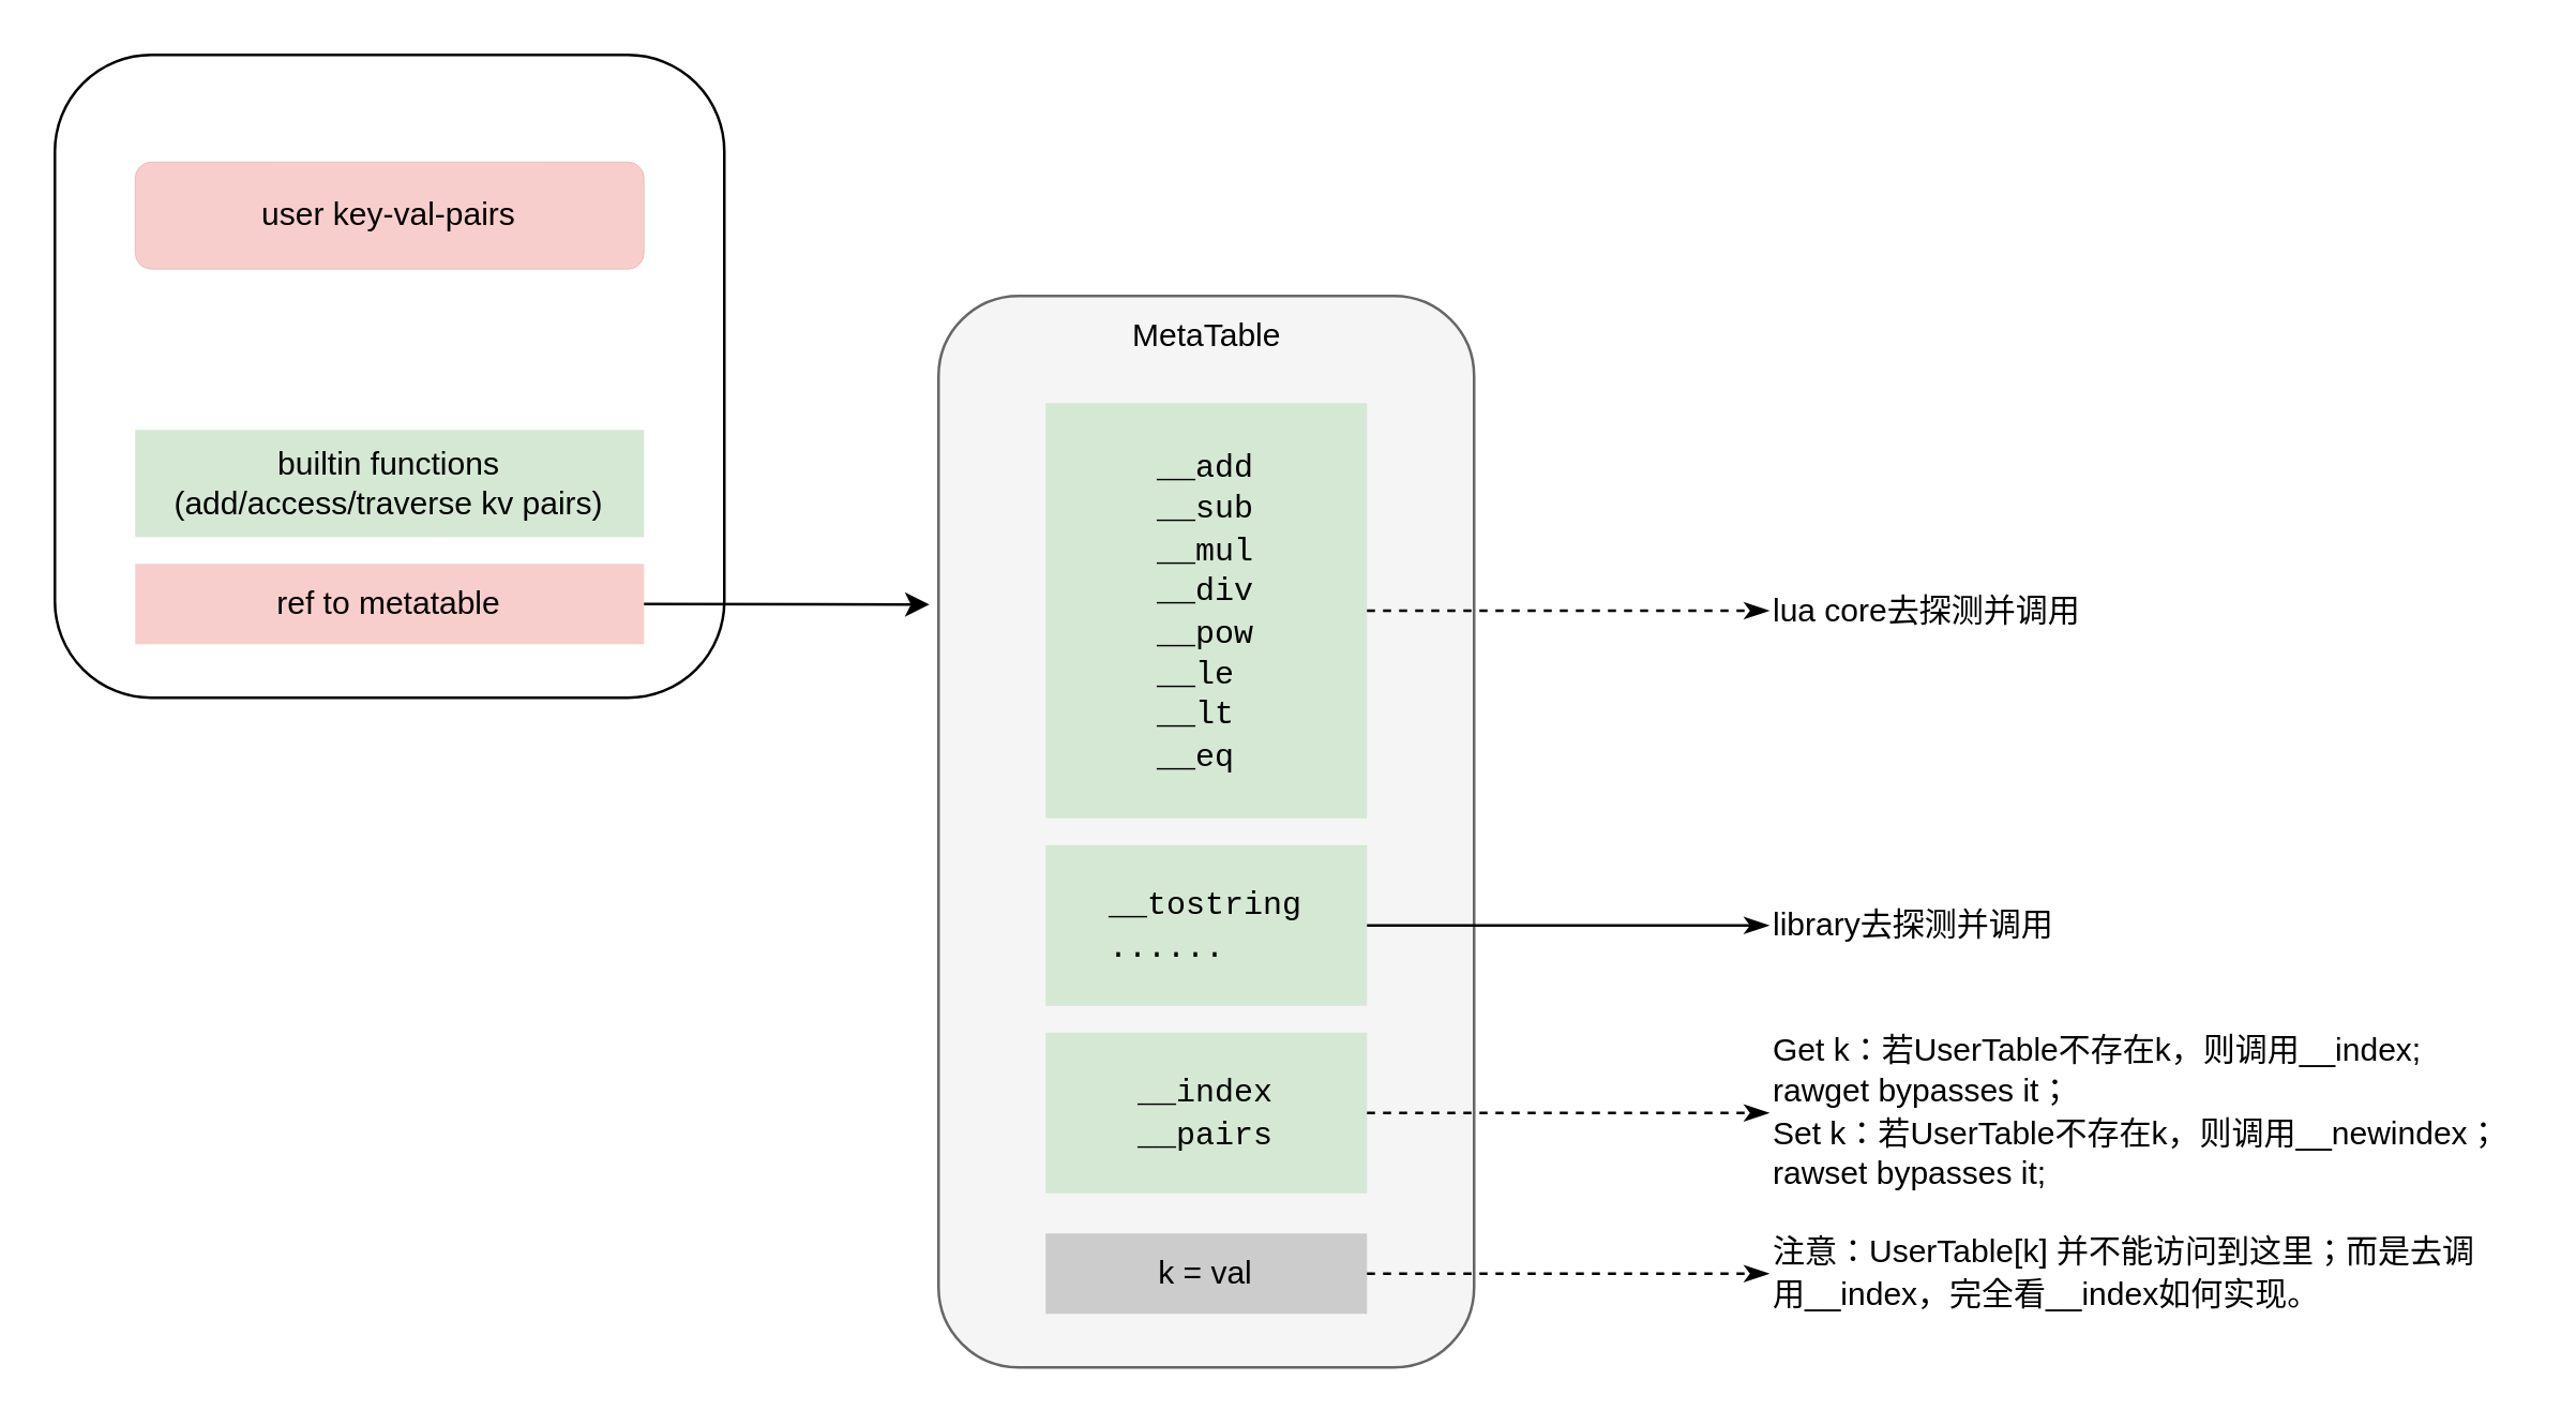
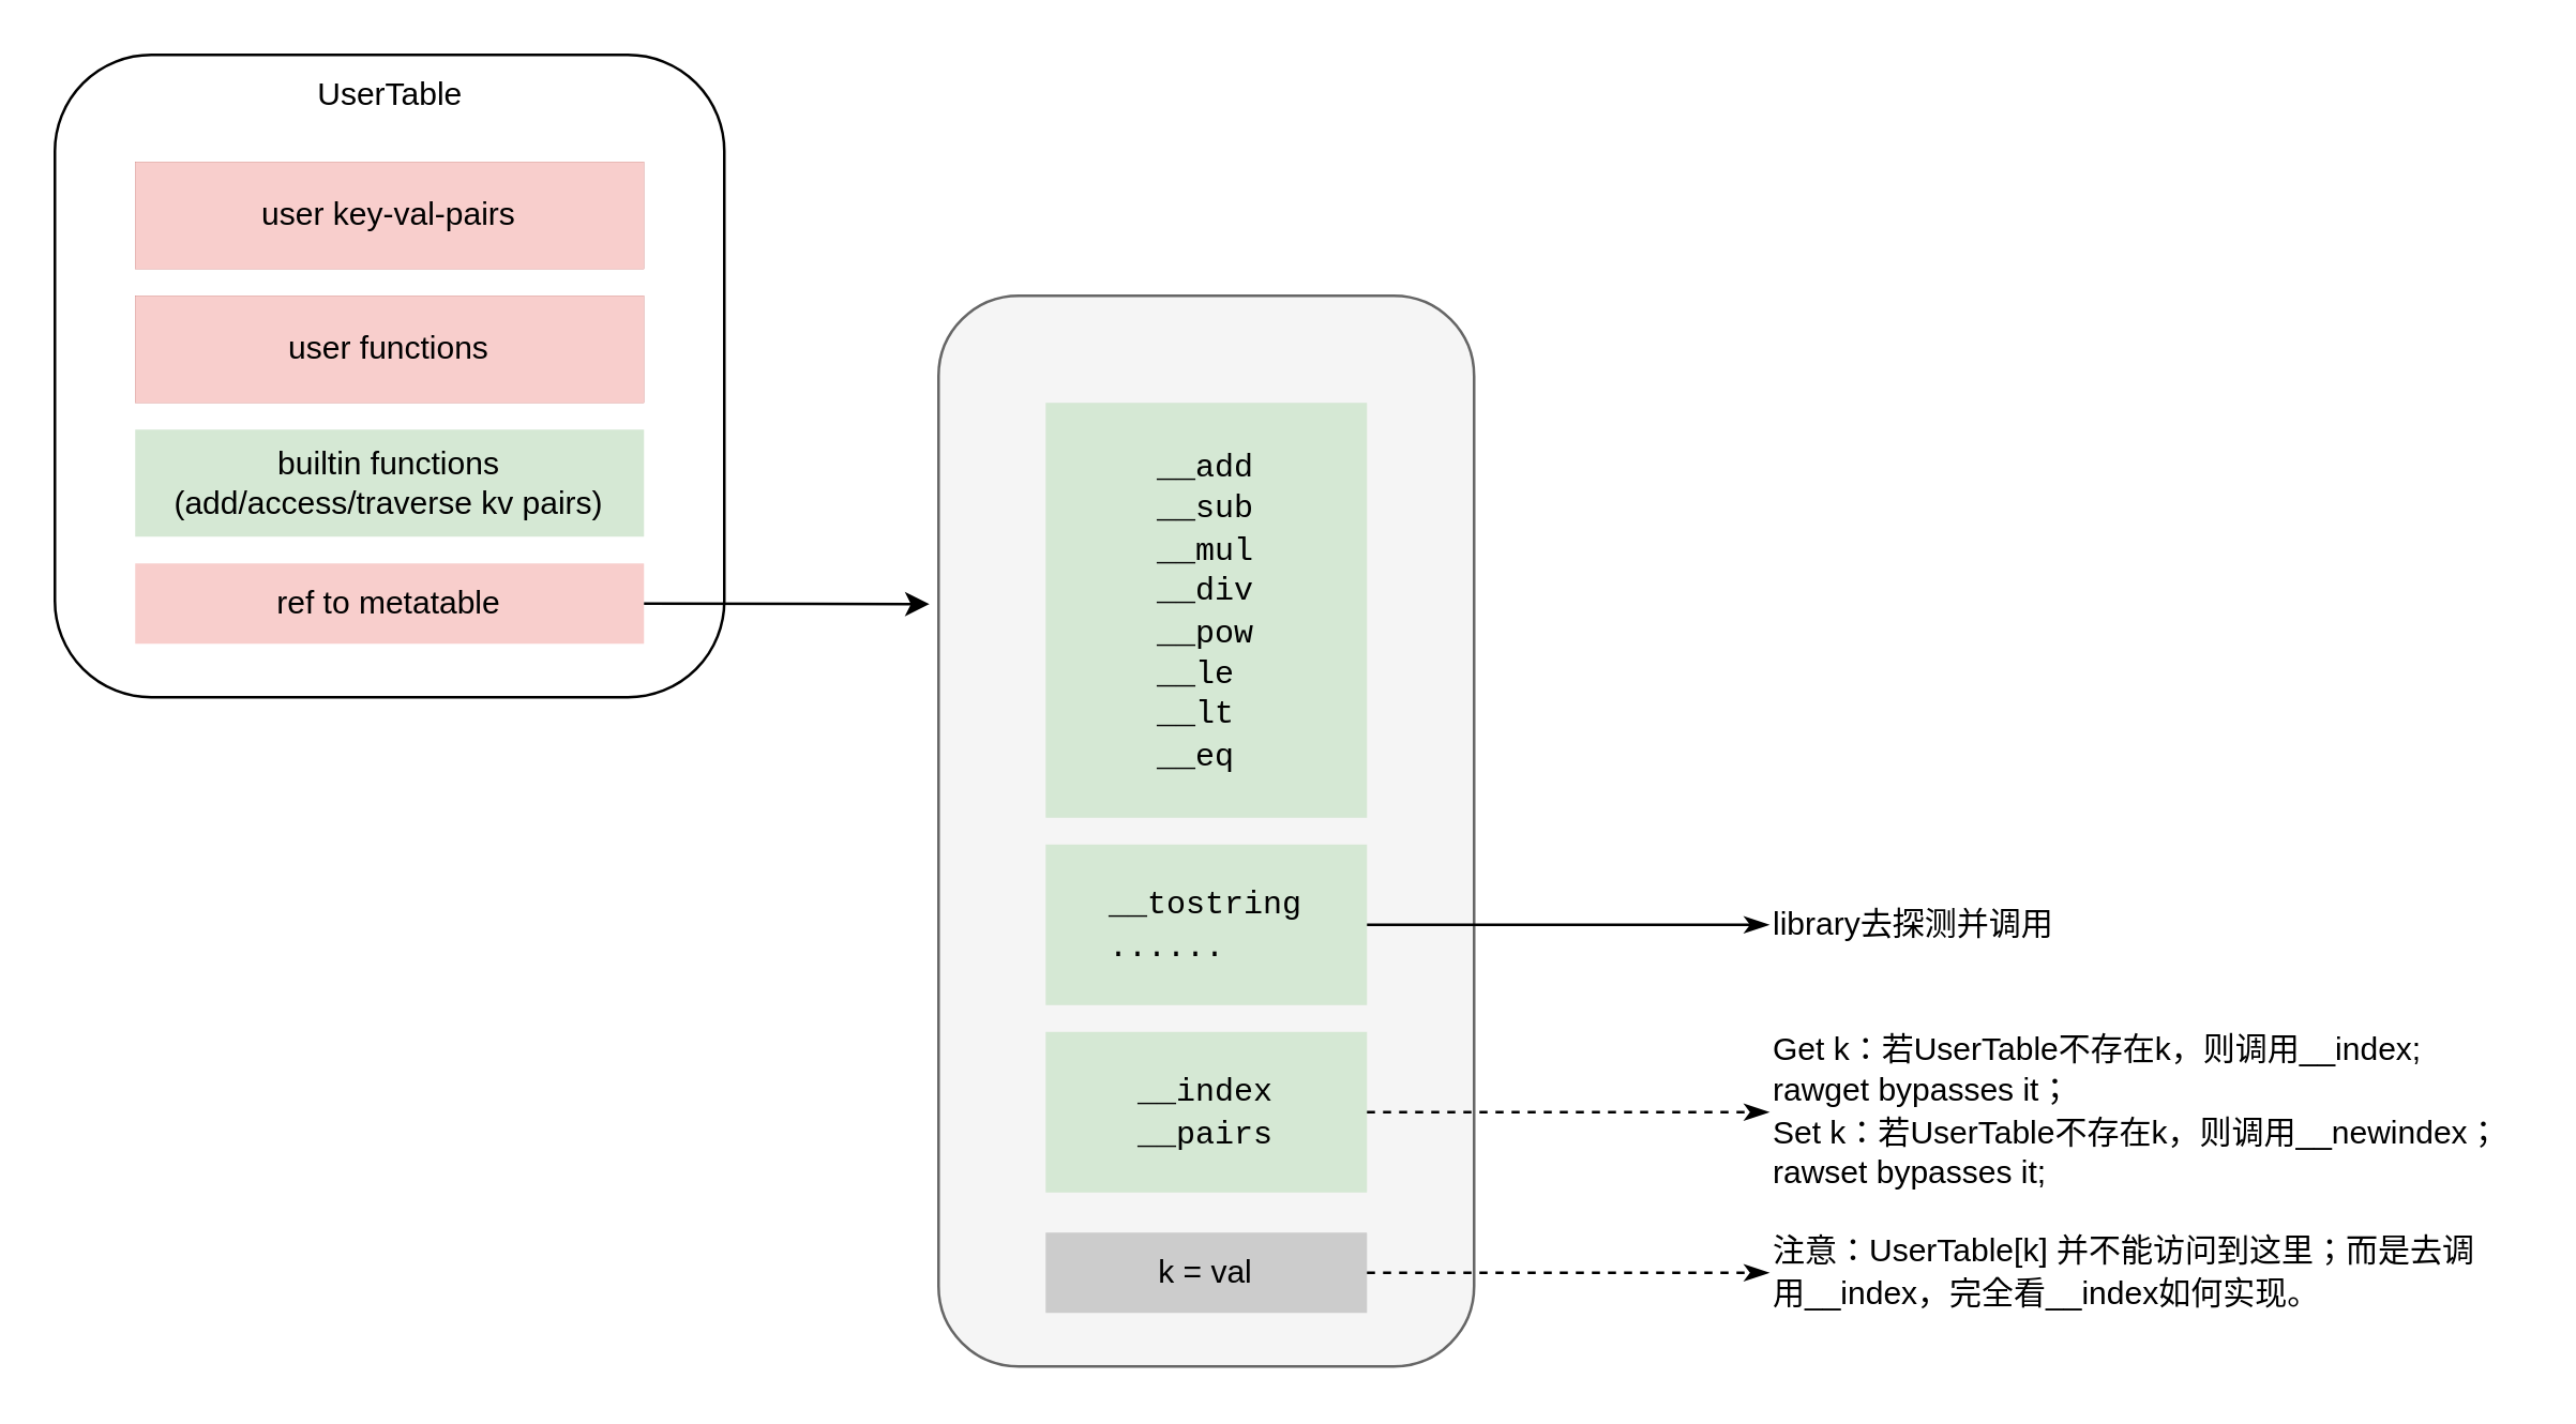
  <mxCell id="0" />
  <mxCell id="1" parent="0" />
  <mxCell id="2" value="" style="rounded=1;whiteSpace=wrap;html=1;fillColor=#f5f5f5;strokeColor=#666666;fontColor=#333333;" parent="1" vertex="1"><mxGeometry x="350" y="110" width="200" height="400" as="geometry" /></mxCell>
  <mxCell id="3" value="" style="rounded=1;whiteSpace=wrap;html=1;" parent="1" vertex="1"><mxGeometry x="20" y="20" width="250" height="240" as="geometry" /></mxCell>
- <mxCell id="4" value="user key-val-pairs" style="whiteSpace=wrap;html=1;strokeWidth=0;fillColor=#f8cecc;strokeColor=#b85450;rounded=1;" parent="1" vertex="1"><mxGeometry x="50" y="60" width="190" height="40" as="geometry" /></mxCell>
+ <mxCell id="4" value="user key-val-pairs" style="rounded=0;whiteSpace=wrap;html=1;strokeWidth=0;fillColor=#f8cecc;strokeColor=#b85450;" parent="1" vertex="1"><mxGeometry x="50" y="60" width="190" height="40" as="geometry" /></mxCell>
+ <mxCell id="5" value="user functions" style="rounded=0;whiteSpace=wrap;html=1;strokeWidth=0;fillColor=#f8cecc;strokeColor=#b85450;" parent="1" vertex="1"><mxGeometry x="50" y="110" width="190" height="40" as="geometry" /></mxCell>
  <mxCell id="6" value="builtin functions (add/access/traverse kv pairs)" style="rounded=0;whiteSpace=wrap;html=1;strokeColor=none;fillColor=#d5e8d4;" parent="1" vertex="1"><mxGeometry x="50" y="160" width="190" height="40" as="geometry" /></mxCell>
  <mxCell id="7" value="ref to metatable" style="rounded=0;whiteSpace=wrap;html=1;strokeColor=none;fillColor=#f8cecc;" parent="1" vertex="1"><mxGeometry x="50" y="210" width="190" height="30" as="geometry" /></mxCell>
  <mxCell id="8" value="" style="endArrow=classic;html=1;rounded=0;exitX=1;exitY=0.5;exitDx=0;exitDy=0;entryX=-0.017;entryY=0.288;entryDx=0;entryDy=0;entryPerimeter=0;" parent="1" source="7" edge="1" target="2"><mxGeometry width="50" height="50" relative="1" as="geometry"><mxPoint x="300" y="120" as="sourcePoint" /><mxPoint x="320" y="225" as="targetPoint" /></mxGeometry></mxCell>
  <mxCell id="9" value="&lt;div style=&quot;&quot;&gt;&lt;span style=&quot;font-family: &amp;quot;Courier New&amp;quot;; background-color: initial; text-align: left;&quot;&gt;__add&lt;/span&gt;&lt;br&gt;&lt;/div&gt;&lt;div style=&quot;text-align: left;&quot;&gt;&lt;span style=&quot;background-color: initial;&quot;&gt;&lt;font face=&quot;Courier New&quot;&gt;__sub&lt;/font&gt;&lt;/span&gt;&lt;/div&gt;&lt;div style=&quot;text-align: left;&quot;&gt;&lt;span style=&quot;background-color: initial;&quot;&gt;&lt;font face=&quot;Courier New&quot;&gt;__mul&lt;/font&gt;&lt;/span&gt;&lt;/div&gt;&lt;div style=&quot;text-align: left;&quot;&gt;&lt;span style=&quot;background-color: initial;&quot;&gt;&lt;font face=&quot;Courier New&quot;&gt;__div&lt;/font&gt;&lt;/span&gt;&lt;/div&gt;&lt;div style=&quot;text-align: left;&quot;&gt;&lt;span style=&quot;background-color: initial;&quot;&gt;&lt;font face=&quot;Courier New&quot;&gt;__pow&lt;/font&gt;&lt;/span&gt;&lt;/div&gt;&lt;div style=&quot;text-align: left;&quot;&gt;&lt;div&gt;&lt;span style=&quot;background-color: initial;&quot;&gt;&lt;font face=&quot;Courier New&quot;&gt;__le&lt;br&gt;&lt;/font&gt;&lt;/span&gt;&lt;/div&gt;&lt;div&gt;&lt;span style=&quot;background-color: initial;&quot;&gt;&lt;font face=&quot;Courier New&quot;&gt;__lt&lt;/font&gt;&lt;/span&gt;&lt;/div&gt;&lt;div&gt;&lt;font face=&quot;Courier New&quot;&gt;__eq&lt;/font&gt;&lt;/div&gt;&lt;/div&gt;" style="text;html=1;strokeColor=none;fillColor=#d5e8d4;align=center;verticalAlign=middle;whiteSpace=wrap;rounded=0;strokeWidth=1;" parent="1" vertex="1"><mxGeometry x="390" y="150" width="120" height="155" as="geometry" /></mxCell>
  <mxCell id="10" value="&lt;div style=&quot;text-align: left;&quot;&gt;&lt;font face=&quot;Courier New&quot;&gt;__tostring&lt;/font&gt;&lt;/div&gt;&lt;div style=&quot;text-align: left;&quot;&gt;&lt;font face=&quot;Courier New&quot;&gt;......&lt;/font&gt;&lt;/div&gt;" style="text;html=1;strokeColor=none;fillColor=#d5e8d4;align=center;verticalAlign=middle;whiteSpace=wrap;rounded=0;strokeWidth=1;" parent="1" vertex="1"><mxGeometry x="390" y="315" width="120" height="60" as="geometry" /></mxCell>
- <mxCell id="11" value="&lt;font face=&quot;Helvetica&quot;&gt;lua core去探测并调用&lt;/font&gt;" style="text;html=1;strokeColor=none;fillColor=none;align=left;verticalAlign=middle;whiteSpace=wrap;rounded=0;strokeWidth=0;fontFamily=Courier New;" parent="1" vertex="1"><mxGeometry x="660" y="212.5" width="200" height="30" as="geometry" /></mxCell>
- <mxCell id="12" value="" style="endArrow=classicThin;html=1;rounded=0;fontFamily=Helvetica;exitX=1;exitY=0.5;exitDx=0;exitDy=0;entryX=0;entryY=0.5;entryDx=0;entryDy=0;endFill=1;dashed=1;strokeWidth=1;" parent="1" source="9" target="11" edge="1"><mxGeometry width="50" height="50" relative="1" as="geometry"><mxPoint x="620" y="355" as="sourcePoint" /><mxPoint x="670" y="305" as="targetPoint" /></mxGeometry></mxCell>
  <mxCell id="13" value="&lt;font face=&quot;Helvetica&quot;&gt;library去探测并调用&lt;/font&gt;" style="text;html=1;strokeColor=none;fillColor=none;align=left;verticalAlign=middle;whiteSpace=wrap;rounded=0;strokeWidth=0;fontFamily=Courier New;" parent="1" vertex="1"><mxGeometry x="660" y="330" width="120" height="30" as="geometry" /></mxCell>
  <mxCell id="14" value="" style="endArrow=classicThin;html=1;rounded=0;fontFamily=Helvetica;exitX=1;exitY=0.5;exitDx=0;exitDy=0;entryX=0;entryY=0.5;entryDx=0;entryDy=0;endFill=1;dashed=0;strokeWidth=1;" parent="1" source="10" target="13" edge="1"><mxGeometry width="50" height="50" relative="1" as="geometry"><mxPoint x="520" y="295" as="sourcePoint" /><mxPoint x="610" y="195" as="targetPoint" /></mxGeometry></mxCell>
  <mxCell id="15" value="&lt;div style=&quot;text-align: left;&quot;&gt;&lt;font face=&quot;Courier New&quot;&gt;__index&lt;/font&gt;&lt;/div&gt;&lt;div style=&quot;text-align: left;&quot;&gt;&lt;font face=&quot;Courier New&quot;&gt;__pairs&lt;/font&gt;&lt;/div&gt;" style="text;html=1;strokeColor=none;fillColor=#d5e8d4;align=center;verticalAlign=middle;whiteSpace=wrap;rounded=0;strokeWidth=1;" parent="1" vertex="1"><mxGeometry x="390" y="385" width="120" height="60" as="geometry" /></mxCell>
  <mxCell id="16" value="&lt;font face=&quot;Helvetica&quot;&gt;Get k：若UserTable不存在k，则调用__index; rawget bypasses it；&lt;br&gt;&lt;/font&gt;&lt;font face=&quot;Helvetica&quot;&gt;Set k：若&lt;/font&gt;&lt;span style=&quot;font-family: Helvetica;&quot;&gt;UserTable不存在k，则调用__newindex；&lt;/span&gt;&lt;font face=&quot;Helvetica&quot;&gt;&amp;nbsp;&lt;br&gt;rawset bypasses it;&lt;/font&gt;&lt;font face=&quot;Helvetica&quot;&gt;&lt;br&gt;&lt;/font&gt;" style="text;html=1;strokeColor=none;fillColor=none;align=left;verticalAlign=middle;whiteSpace=wrap;rounded=0;strokeWidth=0;fontFamily=Courier New;" parent="1" vertex="1"><mxGeometry x="660" y="375" width="280" height="80" as="geometry" /></mxCell>
- <mxCell id="18" value="MetaTable" style="text;html=1;strokeColor=none;fillColor=none;align=center;verticalAlign=middle;whiteSpace=wrap;rounded=0;strokeWidth=1;fontFamily=Helvetica;" parent="1" vertex="1"><mxGeometry x="407.5" y="110" width="85" height="30" as="geometry" /></mxCell>
+ <mxCell id="17" value="UserTable" style="text;html=1;strokeColor=none;fillColor=none;align=center;verticalAlign=middle;whiteSpace=wrap;rounded=0;strokeWidth=1;fontFamily=Helvetica;" parent="1" vertex="1"><mxGeometry x="102.5" y="20" width="85" height="30" as="geometry" /></mxCell>
  <mxCell id="19" value="" style="endArrow=classicThin;html=1;rounded=0;fontFamily=Helvetica;exitX=1;exitY=0.5;exitDx=0;exitDy=0;endFill=1;dashed=1;strokeWidth=1;entryX=0;entryY=0.5;entryDx=0;entryDy=0;" parent="1" source="15" target="16" edge="1"><mxGeometry width="50" height="50" relative="1" as="geometry"><mxPoint x="520" y="365" as="sourcePoint" /><mxPoint x="610" y="535" as="targetPoint" /></mxGeometry></mxCell>
  <mxCell id="20" value="k = val" style="text;html=1;strokeColor=none;fillColor=#CCCCCC;align=center;verticalAlign=middle;whiteSpace=wrap;rounded=0;" parent="1" vertex="1"><mxGeometry x="390" y="460" width="120" height="30" as="geometry" /></mxCell>
  <mxCell id="21" value="&lt;font face=&quot;Helvetica&quot;&gt;注意：UserTable[k] 并不能访问到这里；而是去调用__index，完全看__index如何实现。&lt;/font&gt;" style="text;html=1;strokeColor=none;fillColor=none;align=left;verticalAlign=middle;whiteSpace=wrap;rounded=0;strokeWidth=0;fontFamily=Courier New;" parent="1" vertex="1"><mxGeometry x="660" y="460" width="270" height="30" as="geometry" /></mxCell>
  <mxCell id="22" value="" style="endArrow=classicThin;html=1;rounded=0;fontFamily=Helvetica;exitX=1;exitY=0.5;exitDx=0;exitDy=0;endFill=1;dashed=1;strokeWidth=1;entryX=0;entryY=0.5;entryDx=0;entryDy=0;" parent="1" source="20" target="21" edge="1"><mxGeometry width="50" height="50" relative="1" as="geometry"><mxPoint x="520" y="435" as="sourcePoint" /><mxPoint x="670" y="435" as="targetPoint" /></mxGeometry></mxCell>
